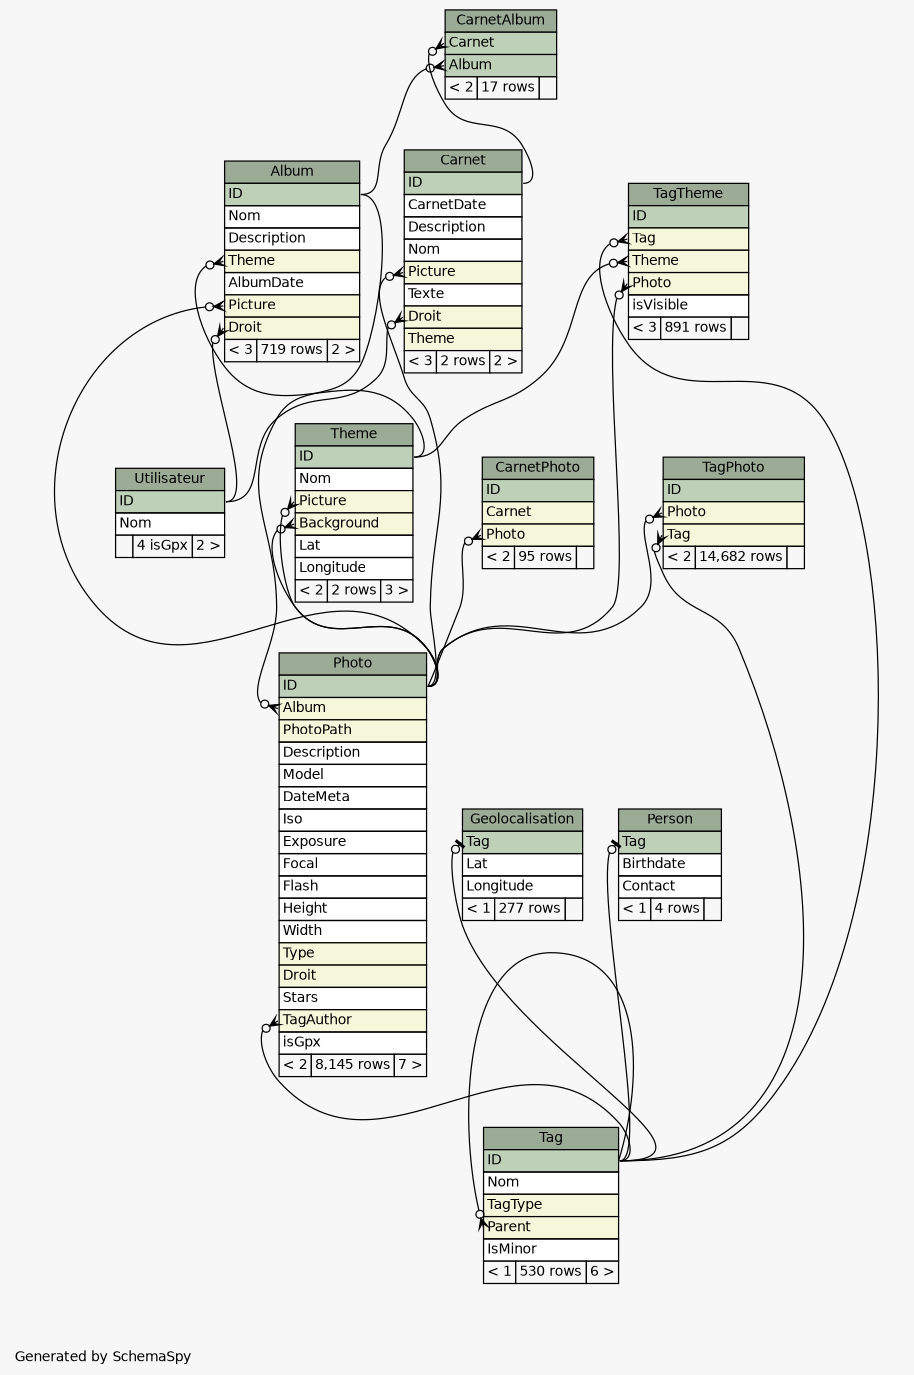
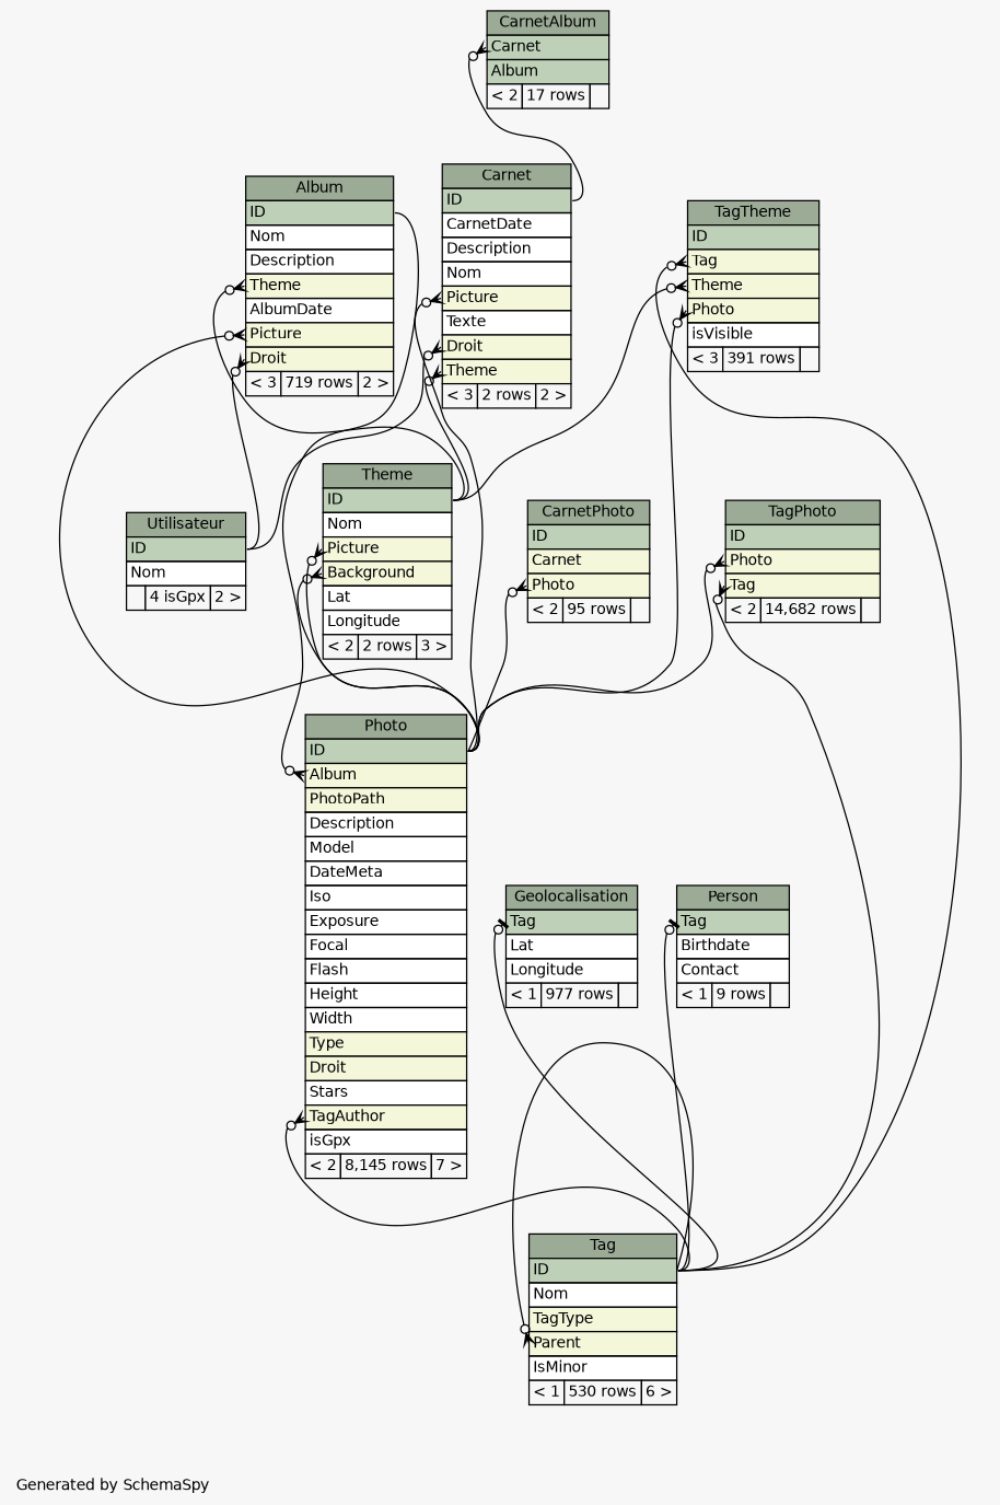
  digraph {
    bgcolor="#f7f7f7"
    fontname=Helvetica
    fontsize=11
    label="\nGenerated by SchemaSpy"
    labeljust=l
    nodesep=0.18
    rankdir=TB
    ranksep=0.46
    node [fontname=Helvetica fontsize=11 shape=plaintext]
    edge [arrowhead=none arrowsize=0.8 arrowtail=crowodot dir=back headport="ID:e" tailport="Tag:w"]
    n1 [label=<     <TABLE BORDER="0" CELLBORDER="1" CELLSPACING="0" BGCOLOR="#ffffff">       <TR><TD COLSPAN="3" BGCOLOR="#9bab96" ALIGN="CENTER">Album</TD></TR>       <TR><TD PORT="ID" COLSPAN="3" BGCOLOR="#bed1b8" ALIGN="LEFT">ID</TD></TR>       <TR><TD PORT="Nom" COLSPAN="3" ALIGN="LEFT">Nom</TD></TR>       <TR><TD PORT="Description" COLSPAN="3" ALIGN="LEFT">Description</TD></TR>       <TR><TD PORT="Theme" COLSPAN="3" BGCOLOR="#f4f7da" ALIGN="LEFT">Theme</TD></TR>       <TR><TD PORT="AlbumDate" COLSPAN="3" ALIGN="LEFT">AlbumDate</TD></TR>       <TR><TD PORT="Picture" COLSPAN="3" BGCOLOR="#f4f7da" ALIGN="LEFT">Picture</TD></TR>       <TR><TD PORT="Droit" COLSPAN="3" BGCOLOR="#f4f7da" ALIGN="LEFT">Droit</TD></TR>       <TR><TD ALIGN="LEFT" BGCOLOR="#f7f7f7">&lt; 3</TD><TD ALIGN="RIGHT" BGCOLOR="#f7f7f7">719 rows</TD><TD ALIGN="RIGHT" BGCOLOR="#f7f7f7">2 &gt;</TD></TR>     </TABLE>>]
    n2 [label=<     <TABLE BORDER="0" CELLBORDER="1" CELLSPACING="0" BGCOLOR="#ffffff">       <TR><TD COLSPAN="3" BGCOLOR="#9bab96" ALIGN="CENTER">Photo</TD></TR>       <TR><TD PORT="ID" COLSPAN="3" BGCOLOR="#bed1b8" ALIGN="LEFT">ID</TD></TR>       <TR><TD PORT="Album" COLSPAN="3" BGCOLOR="#f4f7da" ALIGN="LEFT">Album</TD></TR>       <TR><TD PORT="PhotoPath" COLSPAN="3" BGCOLOR="#f4f7da" ALIGN="LEFT">PhotoPath</TD></TR>       <TR><TD PORT="Description" COLSPAN="3" ALIGN="LEFT">Description</TD></TR>       <TR><TD PORT="Model" COLSPAN="3" ALIGN="LEFT">Model</TD></TR>       <TR><TD PORT="DateMeta" COLSPAN="3" ALIGN="LEFT">DateMeta</TD></TR>       <TR><TD PORT="Iso" COLSPAN="3" ALIGN="LEFT">Iso</TD></TR>       <TR><TD PORT="Exposure" COLSPAN="3" ALIGN="LEFT">Exposure</TD></TR>       <TR><TD PORT="Focal" COLSPAN="3" ALIGN="LEFT">Focal</TD></TR>       <TR><TD PORT="Flash" COLSPAN="3" ALIGN="LEFT">Flash</TD></TR>       <TR><TD PORT="Height" COLSPAN="3" ALIGN="LEFT">Height</TD></TR>       <TR><TD PORT="Width" COLSPAN="3" ALIGN="LEFT">Width</TD></TR>       <TR><TD PORT="Type" COLSPAN="3" BGCOLOR="#f4f7da" ALIGN="LEFT">Type</TD></TR>       <TR><TD PORT="Droit" COLSPAN="3" BGCOLOR="#f4f7da" ALIGN="LEFT">Droit</TD></TR>       <TR><TD PORT="Stars" COLSPAN="3" ALIGN="LEFT">Stars</TD></TR>       <TR><TD PORT="TagAuthor" COLSPAN="3" BGCOLOR="#f4f7da" ALIGN="LEFT">TagAuthor</TD></TR>       <TR><TD PORT="isGpx" COLSPAN="3" ALIGN="LEFT">isGpx</TD></TR>       <TR><TD ALIGN="LEFT" BGCOLOR="#f7f7f7">&lt; 2</TD><TD ALIGN="RIGHT" BGCOLOR="#f7f7f7">8,145 rows</TD><TD ALIGN="RIGHT" BGCOLOR="#f7f7f7">7 &gt;</TD></TR>     </TABLE>>]
    n3 [label=<     <TABLE BORDER="0" CELLBORDER="1" CELLSPACING="0" BGCOLOR="#ffffff">       <TR><TD COLSPAN="3" BGCOLOR="#9bab96" ALIGN="CENTER">Theme</TD></TR>       <TR><TD PORT="ID" COLSPAN="3" BGCOLOR="#bed1b8" ALIGN="LEFT">ID</TD></TR>       <TR><TD PORT="Nom" COLSPAN="3" ALIGN="LEFT">Nom</TD></TR>       <TR><TD PORT="Picture" COLSPAN="3" BGCOLOR="#f4f7da" ALIGN="LEFT">Picture</TD></TR>       <TR><TD PORT="Background" COLSPAN="3" BGCOLOR="#f4f7da" ALIGN="LEFT">Background</TD></TR>       <TR><TD PORT="Lat" COLSPAN="3" ALIGN="LEFT">Lat</TD></TR>       <TR><TD PORT="Longitude" COLSPAN="3" ALIGN="LEFT">Longitude</TD></TR>       <TR><TD ALIGN="LEFT" BGCOLOR="#f7f7f7">&lt; 2</TD><TD ALIGN="RIGHT" BGCOLOR="#f7f7f7">2 rows</TD><TD ALIGN="RIGHT" BGCOLOR="#f7f7f7">3 &gt;</TD></TR>     </TABLE>>]
    n4 [label=<     <TABLE BORDER="0" CELLBORDER="1" CELLSPACING="0" BGCOLOR="#ffffff">       <TR><TD COLSPAN="3" BGCOLOR="#9bab96" ALIGN="CENTER">Utilisateur</TD></TR>       <TR><TD PORT="ID" COLSPAN="3" BGCOLOR="#bed1b8" ALIGN="LEFT">ID</TD></TR>       <TR><TD PORT="Nom" COLSPAN="3" ALIGN="LEFT">Nom</TD></TR>       <TR><TD ALIGN="LEFT" BGCOLOR="#f7f7f7">  </TD><TD ALIGN="RIGHT" BGCOLOR="#f7f7f7">4 isGpx</TD><TD ALIGN="RIGHT" BGCOLOR="#f7f7f7">2 &gt;</TD></TR>     </TABLE>>]
    n5 [label=<     <TABLE BORDER="0" CELLBORDER="1" CELLSPACING="0" BGCOLOR="#ffffff">       <TR><TD COLSPAN="3" BGCOLOR="#9bab96" ALIGN="CENTER">Tag</TD></TR>       <TR><TD PORT="ID" COLSPAN="3" BGCOLOR="#bed1b8" ALIGN="LEFT">ID</TD></TR>       <TR><TD PORT="Nom" COLSPAN="3" ALIGN="LEFT">Nom</TD></TR>       <TR><TD PORT="TagType" COLSPAN="3" BGCOLOR="#f4f7da" ALIGN="LEFT">TagType</TD></TR>       <TR><TD PORT="Parent" COLSPAN="3" BGCOLOR="#f4f7da" ALIGN="LEFT">Parent</TD></TR>       <TR><TD PORT="IsMinor" COLSPAN="3" ALIGN="LEFT">IsMinor</TD></TR>       <TR><TD ALIGN="LEFT" BGCOLOR="#f7f7f7">&lt; 1</TD><TD ALIGN="RIGHT" BGCOLOR="#f7f7f7">530 rows</TD><TD ALIGN="RIGHT" BGCOLOR="#f7f7f7">6 &gt;</TD></TR>     </TABLE>>]
    n6 [label=<     <TABLE BORDER="0" CELLBORDER="1" CELLSPACING="0" BGCOLOR="#ffffff">       <TR><TD COLSPAN="3" BGCOLOR="#9bab96" ALIGN="CENTER">Carnet</TD></TR>       <TR><TD PORT="ID" COLSPAN="3" BGCOLOR="#bed1b8" ALIGN="LEFT">ID</TD></TR>       <TR><TD PORT="CarnetDate" COLSPAN="3" ALIGN="LEFT">CarnetDate</TD></TR>       <TR><TD PORT="Description" COLSPAN="3" ALIGN="LEFT">Description</TD></TR>       <TR><TD PORT="Nom" COLSPAN="3" ALIGN="LEFT">Nom</TD></TR>       <TR><TD PORT="Picture" COLSPAN="3" BGCOLOR="#f4f7da" ALIGN="LEFT">Picture</TD></TR>       <TR><TD PORT="Texte" COLSPAN="3" ALIGN="LEFT">Texte</TD></TR>       <TR><TD PORT="Droit" COLSPAN="3" BGCOLOR="#f4f7da" ALIGN="LEFT">Droit</TD></TR>       <TR><TD PORT="Theme" COLSPAN="3" BGCOLOR="#f4f7da" ALIGN="LEFT">Theme</TD></TR>       <TR><TD ALIGN="LEFT" BGCOLOR="#f7f7f7">&lt; 3</TD><TD ALIGN="RIGHT" BGCOLOR="#f7f7f7">2 rows</TD><TD ALIGN="RIGHT" BGCOLOR="#f7f7f7">2 &gt;</TD></TR>     </TABLE>>]
    n7 [label=<     <TABLE BORDER="0" CELLBORDER="1" CELLSPACING="0" BGCOLOR="#ffffff">       <TR><TD COLSPAN="3" BGCOLOR="#9bab96" ALIGN="CENTER">CarnetAlbum</TD></TR>       <TR><TD PORT="Carnet" COLSPAN="3" BGCOLOR="#bed1b8" ALIGN="LEFT">Carnet</TD></TR>       <TR><TD PORT="Album" COLSPAN="3" BGCOLOR="#bed1b8" ALIGN="LEFT">Album</TD></TR>       <TR><TD ALIGN="LEFT" BGCOLOR="#f7f7f7">&lt; 2</TD><TD ALIGN="RIGHT" BGCOLOR="#f7f7f7">17 rows</TD><TD ALIGN="RIGHT" BGCOLOR="#f7f7f7">  </TD></TR>     </TABLE>>]
    n8 [label=<     <TABLE BORDER="0" CELLBORDER="1" CELLSPACING="0" BGCOLOR="#ffffff">       <TR><TD COLSPAN="3" BGCOLOR="#9bab96" ALIGN="CENTER">CarnetPhoto</TD></TR>       <TR><TD PORT="ID" COLSPAN="3" BGCOLOR="#bed1b8" ALIGN="LEFT">ID</TD></TR>       <TR><TD PORT="Carnet" COLSPAN="3" BGCOLOR="#f4f7da" ALIGN="LEFT">Carnet</TD></TR>       <TR><TD PORT="Photo" COLSPAN="3" BGCOLOR="#f4f7da" ALIGN="LEFT">Photo</TD></TR>       <TR><TD ALIGN="LEFT" BGCOLOR="#f7f7f7">&lt; 2</TD><TD ALIGN="RIGHT" BGCOLOR="#f7f7f7">95 rows</TD><TD ALIGN="RIGHT" BGCOLOR="#f7f7f7">  </TD></TR>     </TABLE>>]
-   n9 [label=<     <TABLE BORDER="0" CELLBORDER="1" CELLSPACING="0" BGCOLOR="#ffffff">       <TR><TD COLSPAN="3" BGCOLOR="#9bab96" ALIGN="CENTER">Geolocalisation</TD></TR>       <TR><TD PORT="Tag" COLSPAN="3" BGCOLOR="#bed1b8" ALIGN="LEFT">Tag</TD></TR>       <TR><TD PORT="Lat" COLSPAN="3" ALIGN="LEFT">Lat</TD></TR>       <TR><TD PORT="Longitude" COLSPAN="3" ALIGN="LEFT">Longitude</TD></TR>       <TR><TD ALIGN="LEFT" BGCOLOR="#f7f7f7">&lt; 1</TD><TD ALIGN="RIGHT" BGCOLOR="#f7f7f7">277 rows</TD><TD ALIGN="RIGHT" BGCOLOR="#f7f7f7">  </TD></TR>     </TABLE>>]
-   n10 [label=<     <TABLE BORDER="0" CELLBORDER="1" CELLSPACING="0" BGCOLOR="#ffffff">       <TR><TD COLSPAN="3" BGCOLOR="#9bab96" ALIGN="CENTER">Person</TD></TR>       <TR><TD PORT="Tag" COLSPAN="3" BGCOLOR="#bed1b8" ALIGN="LEFT">Tag</TD></TR>       <TR><TD PORT="Birthdate" COLSPAN="3" ALIGN="LEFT">Birthdate</TD></TR>       <TR><TD PORT="Contact" COLSPAN="3" ALIGN="LEFT">Contact</TD></TR>       <TR><TD ALIGN="LEFT" BGCOLOR="#f7f7f7">&lt; 1</TD><TD ALIGN="RIGHT" BGCOLOR="#f7f7f7">4 rows</TD><TD ALIGN="RIGHT" BGCOLOR="#f7f7f7">  </TD></TR>     </TABLE>>]
+   n9 [label=<     <TABLE BORDER="0" CELLBORDER="1" CELLSPACING="0" BGCOLOR="#ffffff">       <TR><TD COLSPAN="3" BGCOLOR="#9bab96" ALIGN="CENTER">Geolocalisation</TD></TR>       <TR><TD PORT="Tag" COLSPAN="3" BGCOLOR="#bed1b8" ALIGN="LEFT">Tag</TD></TR>       <TR><TD PORT="Lat" COLSPAN="3" ALIGN="LEFT">Lat</TD></TR>       <TR><TD PORT="Longitude" COLSPAN="3" ALIGN="LEFT">Longitude</TD></TR>       <TR><TD ALIGN="LEFT" BGCOLOR="#f7f7f7">&lt; 1</TD><TD ALIGN="RIGHT" BGCOLOR="#f7f7f7">977 rows</TD><TD ALIGN="RIGHT" BGCOLOR="#f7f7f7">  </TD></TR>     </TABLE>>]
+   n10 [label=<     <TABLE BORDER="0" CELLBORDER="1" CELLSPACING="0" BGCOLOR="#ffffff">       <TR><TD COLSPAN="3" BGCOLOR="#9bab96" ALIGN="CENTER">Person</TD></TR>       <TR><TD PORT="Tag" COLSPAN="3" BGCOLOR="#bed1b8" ALIGN="LEFT">Tag</TD></TR>       <TR><TD PORT="Birthdate" COLSPAN="3" ALIGN="LEFT">Birthdate</TD></TR>       <TR><TD PORT="Contact" COLSPAN="3" ALIGN="LEFT">Contact</TD></TR>       <TR><TD ALIGN="LEFT" BGCOLOR="#f7f7f7">&lt; 1</TD><TD ALIGN="RIGHT" BGCOLOR="#f7f7f7">9 rows</TD><TD ALIGN="RIGHT" BGCOLOR="#f7f7f7">  </TD></TR>     </TABLE>>]
    n11 [label=<     <TABLE BORDER="0" CELLBORDER="1" CELLSPACING="0" BGCOLOR="#ffffff">       <TR><TD COLSPAN="3" BGCOLOR="#9bab96" ALIGN="CENTER">TagPhoto</TD></TR>       <TR><TD PORT="ID" COLSPAN="3" BGCOLOR="#bed1b8" ALIGN="LEFT">ID</TD></TR>       <TR><TD PORT="Photo" COLSPAN="3" BGCOLOR="#f4f7da" ALIGN="LEFT">Photo</TD></TR>       <TR><TD PORT="Tag" COLSPAN="3" BGCOLOR="#f4f7da" ALIGN="LEFT">Tag</TD></TR>       <TR><TD ALIGN="LEFT" BGCOLOR="#f7f7f7">&lt; 2</TD><TD ALIGN="RIGHT" BGCOLOR="#f7f7f7">14,682 rows</TD><TD ALIGN="RIGHT" BGCOLOR="#f7f7f7">  </TD></TR>     </TABLE>>]
-   n12 [label=<     <TABLE BORDER="0" CELLBORDER="1" CELLSPACING="0" BGCOLOR="#ffffff">       <TR><TD COLSPAN="3" BGCOLOR="#9bab96" ALIGN="CENTER">TagTheme</TD></TR>       <TR><TD PORT="ID" COLSPAN="3" BGCOLOR="#bed1b8" ALIGN="LEFT">ID</TD></TR>       <TR><TD PORT="Tag" COLSPAN="3" BGCOLOR="#f4f7da" ALIGN="LEFT">Tag</TD></TR>       <TR><TD PORT="Theme" COLSPAN="3" BGCOLOR="#f4f7da" ALIGN="LEFT">Theme</TD></TR>       <TR><TD PORT="Photo" COLSPAN="3" BGCOLOR="#f4f7da" ALIGN="LEFT">Photo</TD></TR>       <TR><TD PORT="isVisible" COLSPAN="3" ALIGN="LEFT">isVisible</TD></TR>       <TR><TD ALIGN="LEFT" BGCOLOR="#f7f7f7">&lt; 3</TD><TD ALIGN="RIGHT" BGCOLOR="#f7f7f7">891 rows</TD><TD ALIGN="RIGHT" BGCOLOR="#f7f7f7">  </TD></TR>     </TABLE>>]
+   n12 [label=<     <TABLE BORDER="0" CELLBORDER="1" CELLSPACING="0" BGCOLOR="#ffffff">       <TR><TD COLSPAN="3" BGCOLOR="#9bab96" ALIGN="CENTER">TagTheme</TD></TR>       <TR><TD PORT="ID" COLSPAN="3" BGCOLOR="#bed1b8" ALIGN="LEFT">ID</TD></TR>       <TR><TD PORT="Tag" COLSPAN="3" BGCOLOR="#f4f7da" ALIGN="LEFT">Tag</TD></TR>       <TR><TD PORT="Theme" COLSPAN="3" BGCOLOR="#f4f7da" ALIGN="LEFT">Theme</TD></TR>       <TR><TD PORT="Photo" COLSPAN="3" BGCOLOR="#f4f7da" ALIGN="LEFT">Photo</TD></TR>       <TR><TD PORT="isVisible" COLSPAN="3" ALIGN="LEFT">isVisible</TD></TR>       <TR><TD ALIGN="LEFT" BGCOLOR="#f7f7f7">&lt; 3</TD><TD ALIGN="RIGHT" BGCOLOR="#f7f7f7">391 rows</TD><TD ALIGN="RIGHT" BGCOLOR="#f7f7f7">  </TD></TR>     </TABLE>>]
    n1 -> n2 [tailport="Picture:w"]
    n1 -> n3 [tailport="Theme:w"]
    n1 -> n4 [tailport="Droit:w"]
    n2 -> n1 [tailport="Album:w"]
    n2 -> n5 [tailport="TagAuthor:w"]
    n3 -> n2 [tailport="Background:w"]
    n3 -> n2 [tailport="Picture:w"]
    n5 -> n5 [tailport="Parent:w"]
    n6 -> n2 [tailport="Picture:w"]
+   n6 -> n3 [tailport="Theme:w"]
    n6 -> n4 [tailport="Droit:w"]
-   n7 -> n1 [tailport="Album:w"]
    n7 -> n6 [tailport="Carnet:w"]
    n8 -> n2 [tailport="Photo:w"]
    n9 -> n5 [arrowtail=teeodot]
    n10 -> n5 [arrowtail=teeodot]
    n11 -> n2 [tailport="Photo:w"]
    n11 -> n5
    n12 -> n2 [tailport="Photo:w"]
    n12 -> n3 [tailport="Theme:w"]
    n12 -> n5
  }
